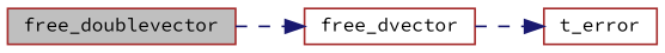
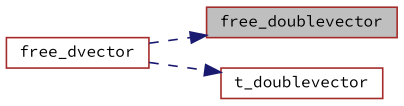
  digraph {
    fontname="Source Code Pro"
    rankdir=LR
    node [color=brown fontname="Source Code Pro" fontsize=10 shape=record]
    edge [arrowhead=normal color=midnightblue fontname="Source Code Pro" fontsize=10 labelfontname=FreeSans labelfontsize=10 style=dashed]
    n1 [fillcolor=grey75 fontcolor=black height=0.2 label=free_doublevector style=filled width=0.4]
    n2 [height=0.2 label=free_dvector width=0.4]
-   n3 [height=0.2 label=t_error width=0.4]
-   n1 -> n2
+   n3 [height=0.2 label=t_doublevector width=0.4]
+   n2 -> n1
    n2 -> n3
  }
